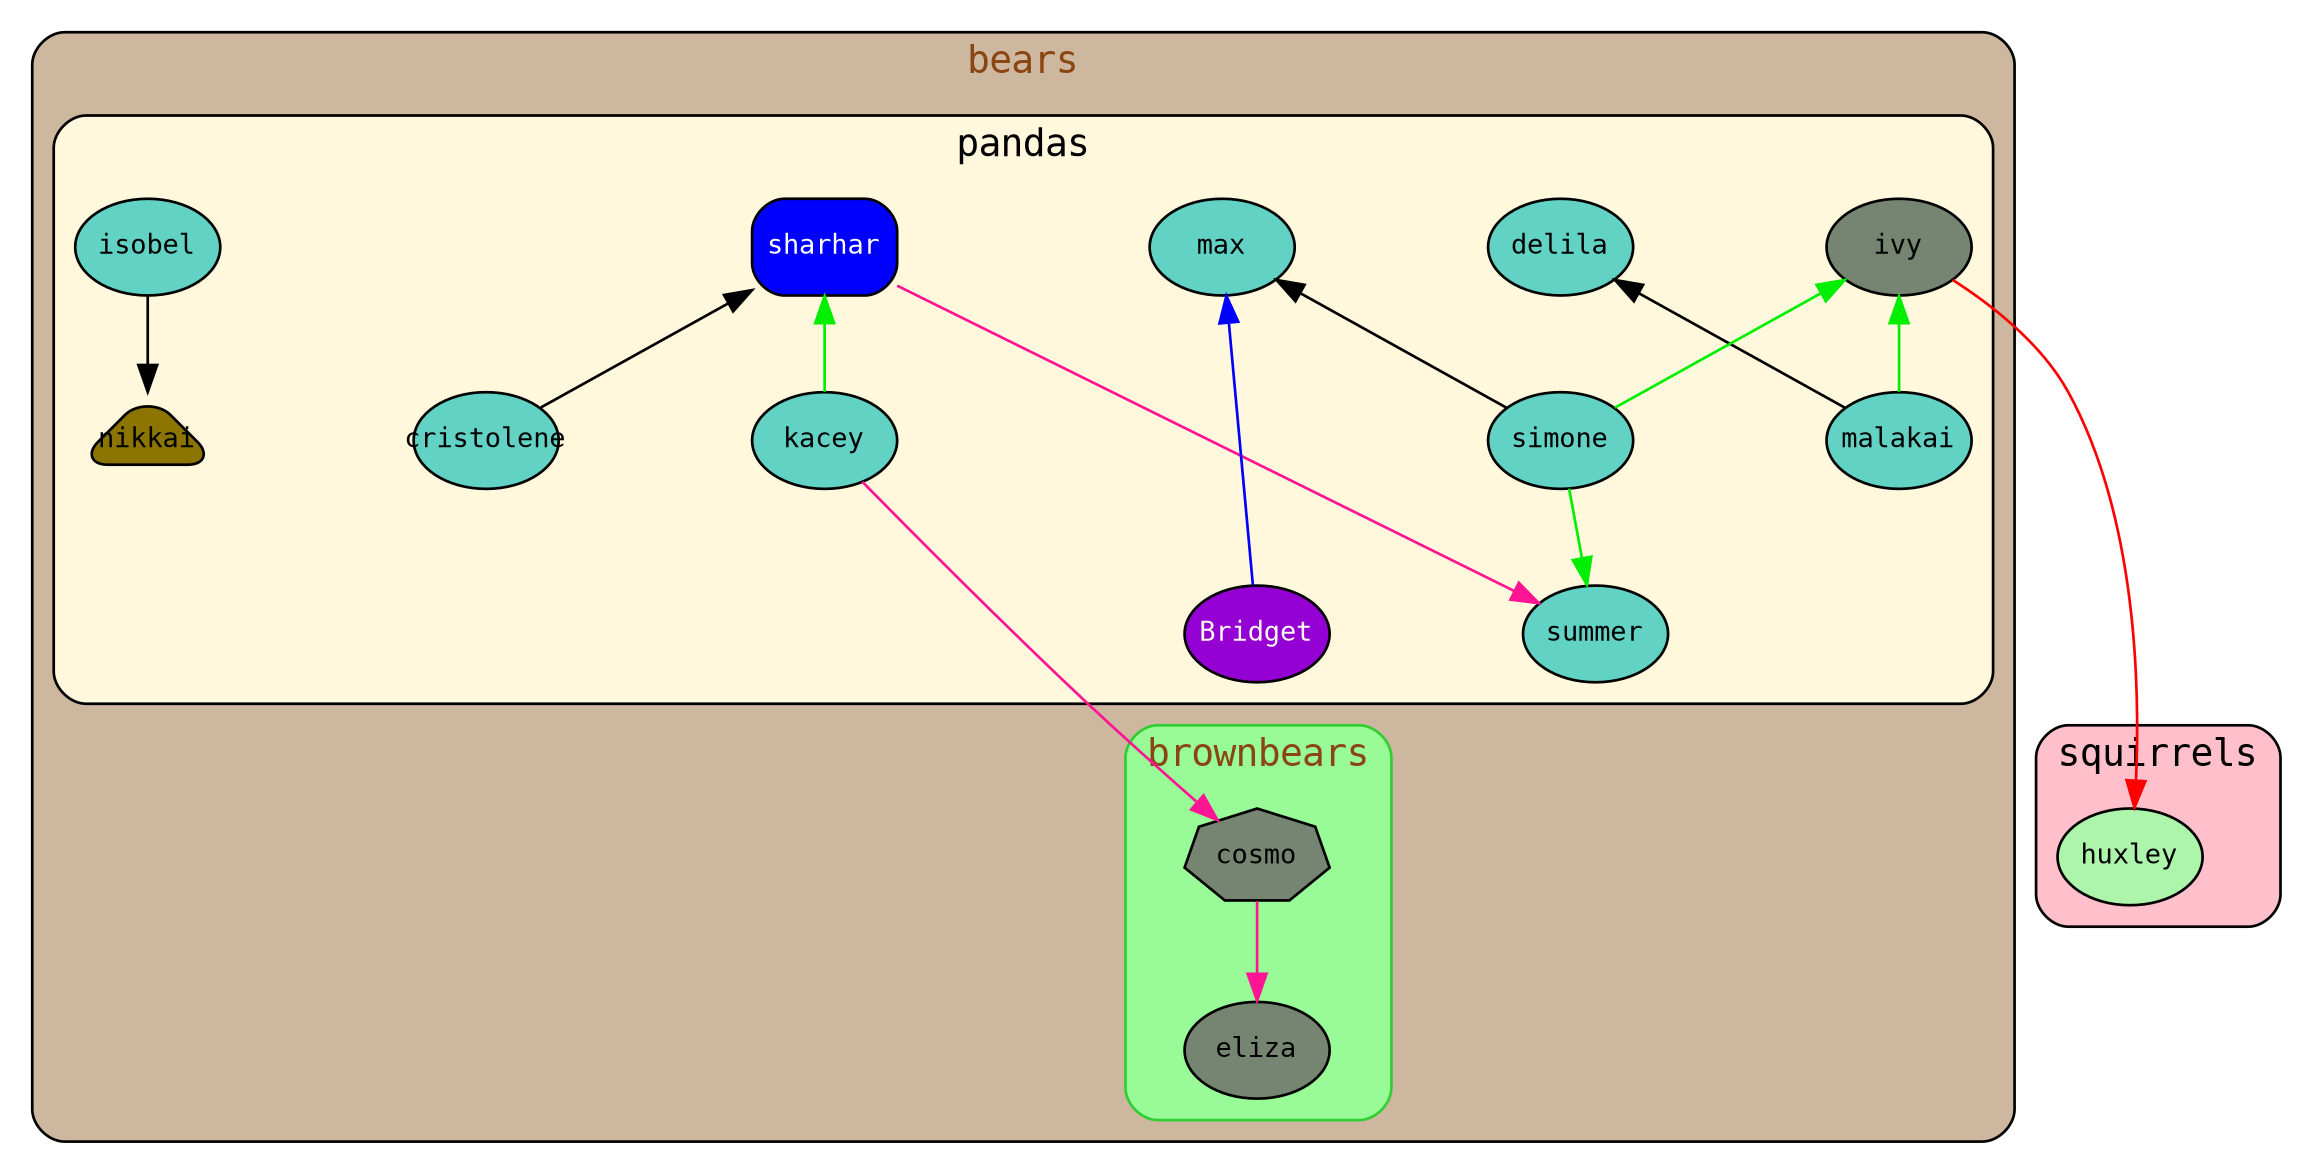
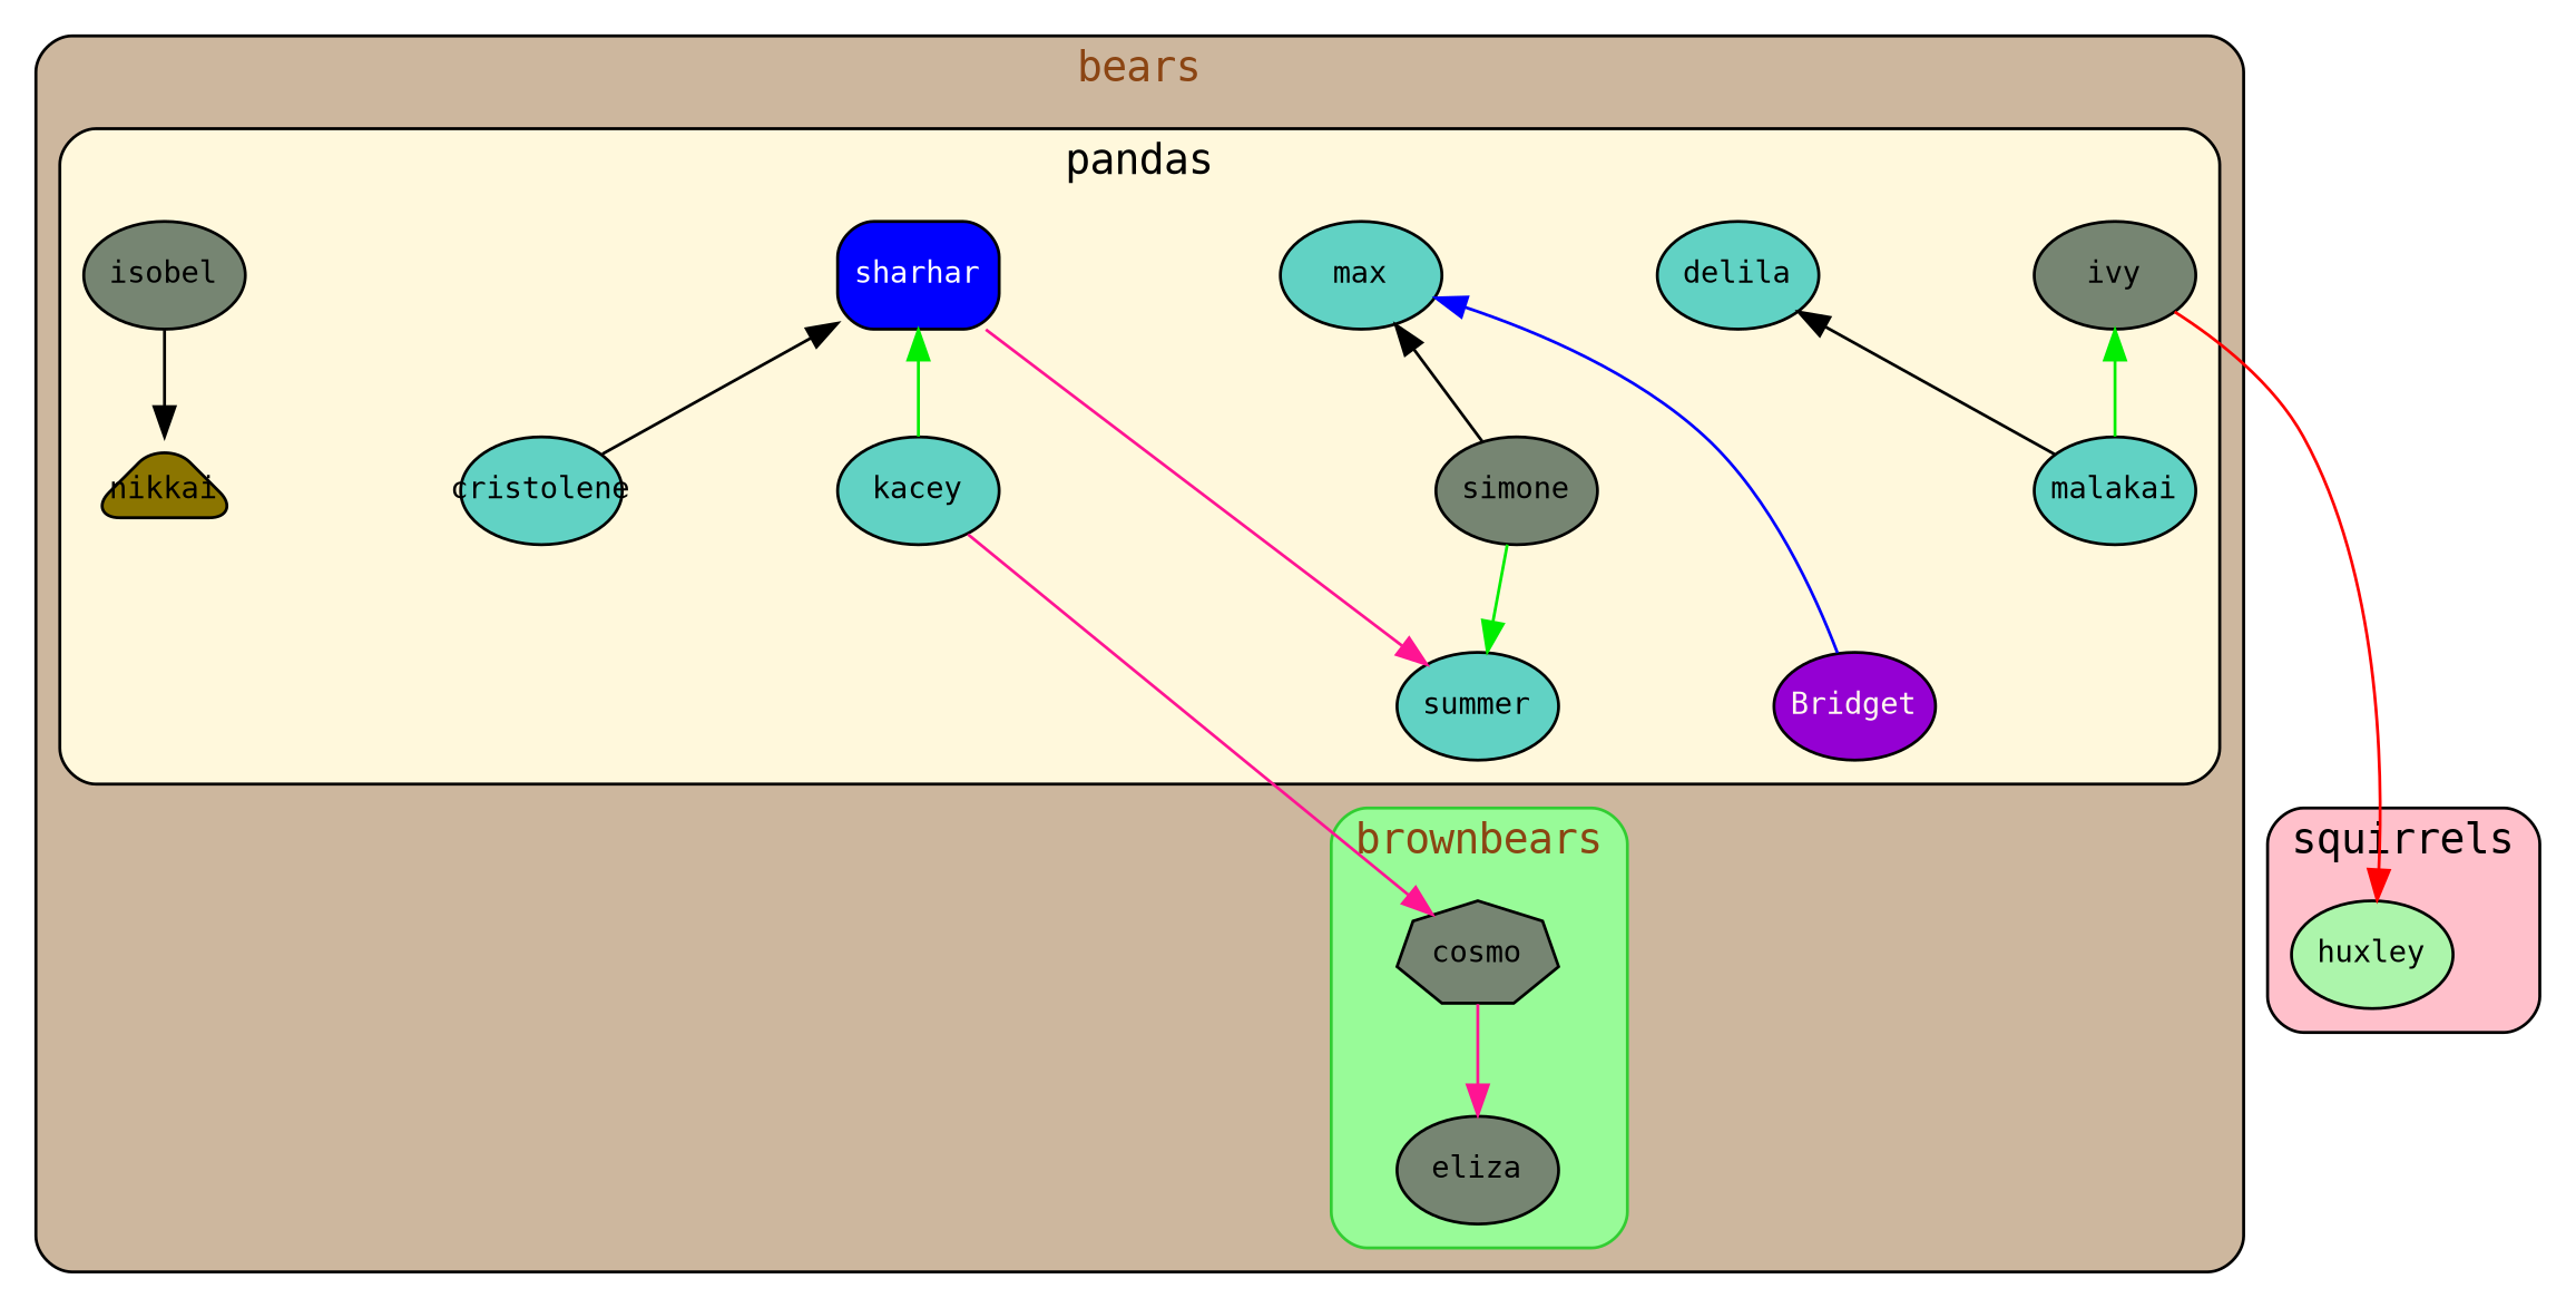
  digraph {
    concentrate=true
    nodesep=1
    rankdir=TB
    splines=lines
    node [fillcolor="#61d2c4" fixedsize=true fontname=Monospace fontsize=10 margin=0.1 shape=ellipse style="filled,rounded"]
    edge [fontname=Monospace]
    n1 [fillcolor="#768572" label=eliza]
    n2 [fillcolor="#768572" label=cosmo shape=septagon style=filled]
    n3 [label=delila]
    n4 [label=max]
    n5 [fillcolor=blue fontcolor=white label=sharhar shape=rect]
-   n6 [label=isobel]
+   n6 [fillcolor="#768572" label=isobel]
    n7 [fillcolor="#768572" label=ivy]
    n8 [label=cristolene]
    n9 [fillcolor=gold4 label=nikkai shape=triangle]
    n10 [label=malakai]
-   n11 [label=simone]
+   n11 [fillcolor="#768572" label=simone]
    n12 [label=kacey]
    n13 [fillcolor=darkviolet fontcolor=floralwhite label=Bridget]
    n14 [label=summer]
    n15 [fillcolor="#acf5ab" label=huxley]
    subgraph cluster_1 {
      bgcolor=bisque3
      fontcolor=chocolate4
      fontname=Monospace
      label=bears
      rankdir=TP
      style=rounded
      subgraph cluster_2 {
        bgcolor=palegreen
        color=limegreen
        fontcolor=chocolate4
        fontname=Monospace
        label=brownbears
        rankdir=TP
        style=rounded
        n1
        n2
      }
      subgraph cluster_3 {
        bgcolor=cornsilk1
        fontcolor=black
        fontname=Monospace
        label=pandas
        rankdir=TP
        style=rounded
        subgraph sub_4 {
          bgcolor=cornsilk1
          fontcolor=black
          fontname=Monospace
          label=pandas
          rank=same
          rankdir=TP
          style=rounded
          n3
          n4
          n5
          n6
          n7
        }
        subgraph sub_5 {
          bgcolor=cornsilk1
          fontcolor=black
          fontname=Monospace
          label=pandas
          rank=same
          rankdir=TP
          style=rounded
          n8
          n9
          n10
          n11
          n12
        }
        subgraph sub_6 {
          bgcolor=cornsilk1
          fontcolor=black
          fontname=Monospace
          label=pandas
          rank=same
          rankdir=TP
          style=rounded
          n13
          n14
        }
      }
    }
    subgraph cluster_7 {
      bgcolor=pink
      fontname=Monospace
      label=squirrels
      rankdir=TP
      style=rounded
      n15
    }
    n2 -> n1 [color=deeppink]
    n5 -> n14 [color=deeppink]
    n6 -> n9
    n7 -> n15 [color=red]
    n8 -> n5
    n10 -> n3
    n10 -> n7 [color=green2]
    n11 -> n4
-   n11 -> n7 [color=green2]
    n11 -> n14 [color=green2]
    n12 -> n2 [color=deeppink]
    n12 -> n5 [color=green2]
    n13 -> n2 [style=invis]
    n13 -> n4 [color=blue]
    n13 -> n15 [style=invis]
    n14 -> n2 [style=invis]
    n14 -> n15 [style=invis]
  }
